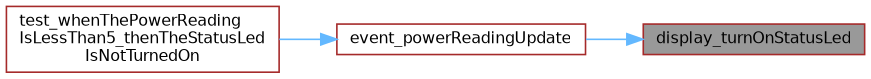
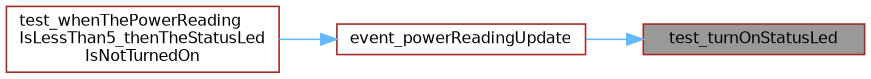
  digraph {
    rankdir=RL
    node [color=brown fillcolor=white fontname=Helvetica fontsize=10 shape=box style=filled]
    edge [color=steelblue1 dir=back fontname=Helvetica fontsize=10 labelfontname=Helvetica labelfontsize=10 style=solid]
-   n1 [fillcolor=grey60 fontcolor=black height=0.2 label=display_turnOnStatusLed width=0.4]
+   n1 [fillcolor=grey60 fontcolor=black height=0.2 label=test_turnOnStatusLed width=0.4]
    n2 [height=0.2 label=event_powerReadingUpdate width=0.4]
    n3 [height=0.2 label="test_whenThePowerReading\lIsLessThan5_thenTheStatusLed\lIsNotTurnedOn" width=0.4]
    n1 -> n2
    n2 -> n3
  }
